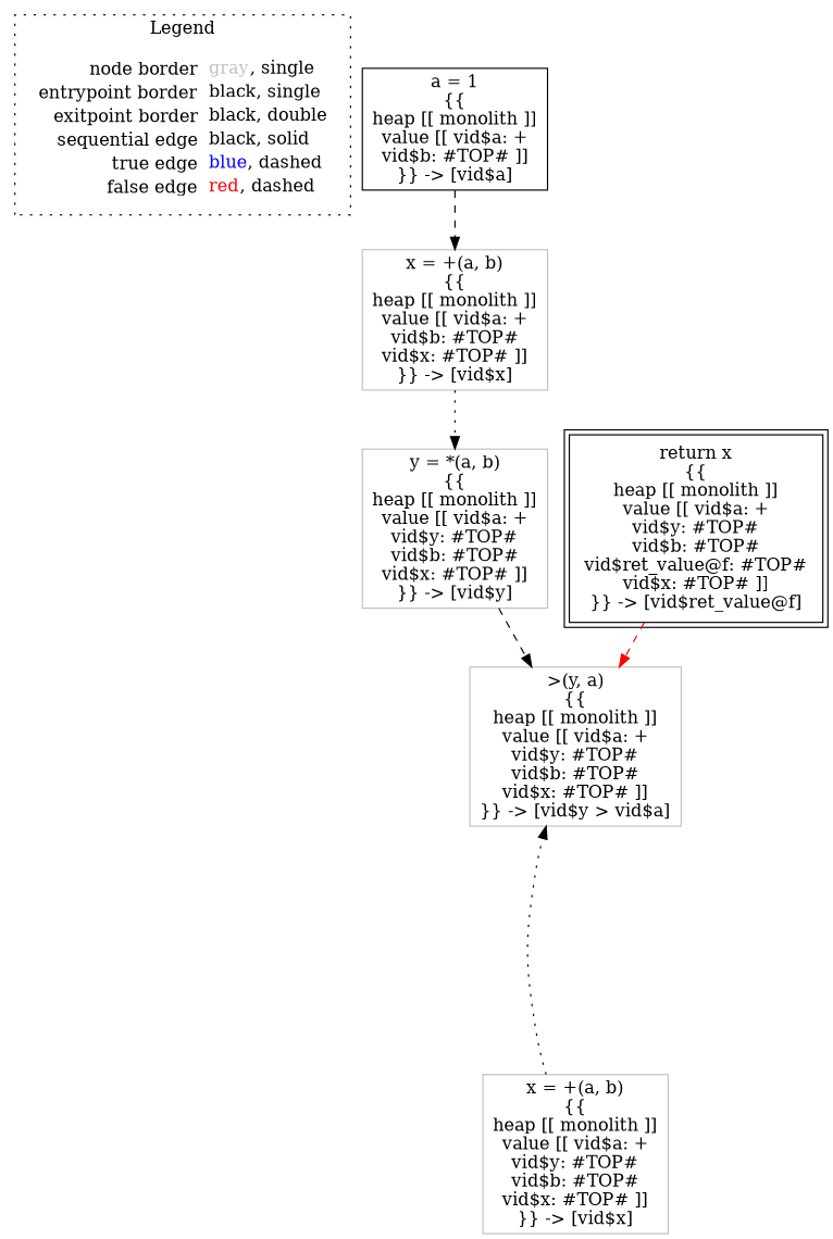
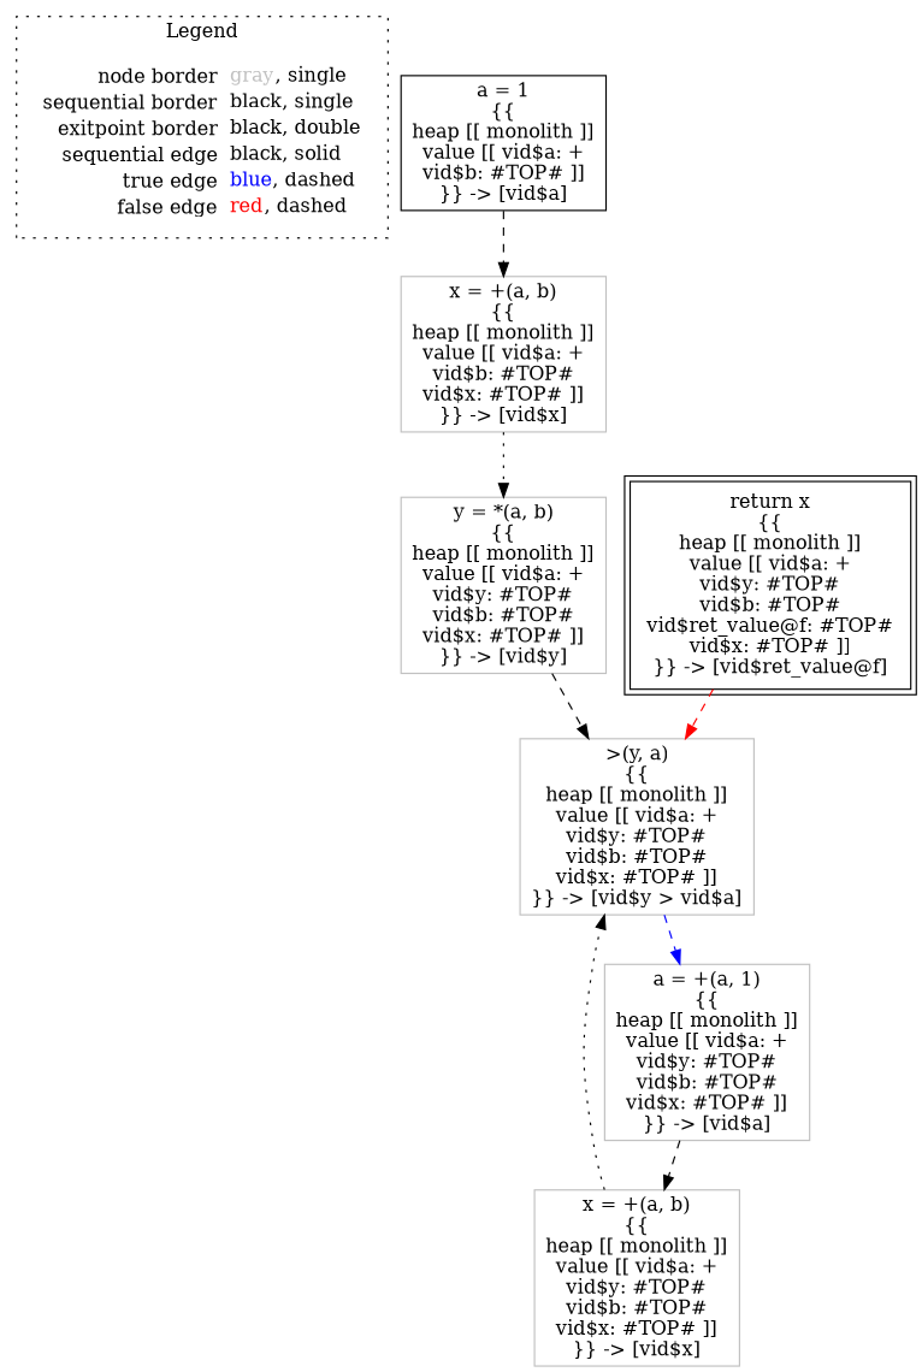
  digraph {
    node [shape=rect color=gray]
    edge [color=black style=dashed]
-   n1 [label=<<table border="0" cellpadding="2" cellspacing="0" cellborder="0"><tr><td align="right">node border&nbsp;</td><td align="left"><font color="gray">gray</font>, single</td></tr><tr><td align="right">entrypoint border&nbsp;</td><td align="left"><font color="black">black</font>, single</td></tr><tr><td align="right">exitpoint border&nbsp;</td><td align="left"><font color="black">black</font>, double</td></tr><tr><td align="right">sequential edge&nbsp;</td><td align="left"><font color="black">black</font>, solid</td></tr><tr><td align="right">true edge&nbsp;</td><td align="left"><font color="blue">blue</font>, dashed</td></tr><tr><td align="right">false edge&nbsp;</td><td align="left"><font color="red">red</font>, dashed</td></tr></table>> shape=plaintext color=""]
+   n1 [label=<<table border="0" cellpadding="2" cellspacing="0" cellborder="0"><tr><td align="right">node border&nbsp;</td><td align="left"><font color="gray">gray</font>, single</td></tr><tr><td align="right">sequential border&nbsp;</td><td align="left"><font color="black">black</font>, single</td></tr><tr><td align="right">exitpoint border&nbsp;</td><td align="left"><font color="black">black</font>, double</td></tr><tr><td align="right">sequential edge&nbsp;</td><td align="left"><font color="black">black</font>, solid</td></tr><tr><td align="right">true edge&nbsp;</td><td align="left"><font color="blue">blue</font>, dashed</td></tr><tr><td align="right">false edge&nbsp;</td><td align="left"><font color="red">red</font>, dashed</td></tr></table>> shape=plaintext color=""]
    n2 [color=black label=<a = 1<BR/>{{<BR/>heap [[ monolith ]]<BR/>value [[ vid$a: +<BR/>vid$b: #TOP# ]]<BR/>}} -&gt; [vid$a]>]
    n3 [label=<x = +(a, b)<BR/>{{<BR/>heap [[ monolith ]]<BR/>value [[ vid$a: +<BR/>vid$b: #TOP#<BR/>vid$x: #TOP# ]]<BR/>}} -&gt; [vid$x]>]
    n4 [label=<y = *(a, b)<BR/>{{<BR/>heap [[ monolith ]]<BR/>value [[ vid$a: +<BR/>vid$y: #TOP#<BR/>vid$b: #TOP#<BR/>vid$x: #TOP# ]]<BR/>}} -&gt; [vid$y]>]
+   n5 [label=<a = +(a, 1)<BR/>{{<BR/>heap [[ monolith ]]<BR/>value [[ vid$a: +<BR/>vid$y: #TOP#<BR/>vid$b: #TOP#<BR/>vid$x: #TOP# ]]<BR/>}} -&gt; [vid$a]>]
    n6 [label=<x = +(a, b)<BR/>{{<BR/>heap [[ monolith ]]<BR/>value [[ vid$a: +<BR/>vid$y: #TOP#<BR/>vid$b: #TOP#<BR/>vid$x: #TOP# ]]<BR/>}} -&gt; [vid$x]>]
    n7 [label=<&gt;(y, a)<BR/>{{<BR/>heap [[ monolith ]]<BR/>value [[ vid$a: +<BR/>vid$y: #TOP#<BR/>vid$b: #TOP#<BR/>vid$x: #TOP# ]]<BR/>}} -&gt; [vid$y &gt; vid$a]>]
    n8 [color=black label=<return x<BR/>{{<BR/>heap [[ monolith ]]<BR/>value [[ vid$a: +<BR/>vid$y: #TOP#<BR/>vid$b: #TOP#<BR/>vid$ret_value@f: #TOP#<BR/>vid$x: #TOP# ]]<BR/>}} -&gt; [vid$ret_value@f]> peripheries=2]
    subgraph cluster_1 {
      label=Legend
      style=dotted
      n1
    }
    n2 -> n3
    n3 -> n4 [style=dotted]
    n4 -> n7
+   n5 -> n6
    n6 -> n7 [style=dotted]
+   n7 -> n5 [color=blue]
    n8 -> n7 [color=red]
  }
